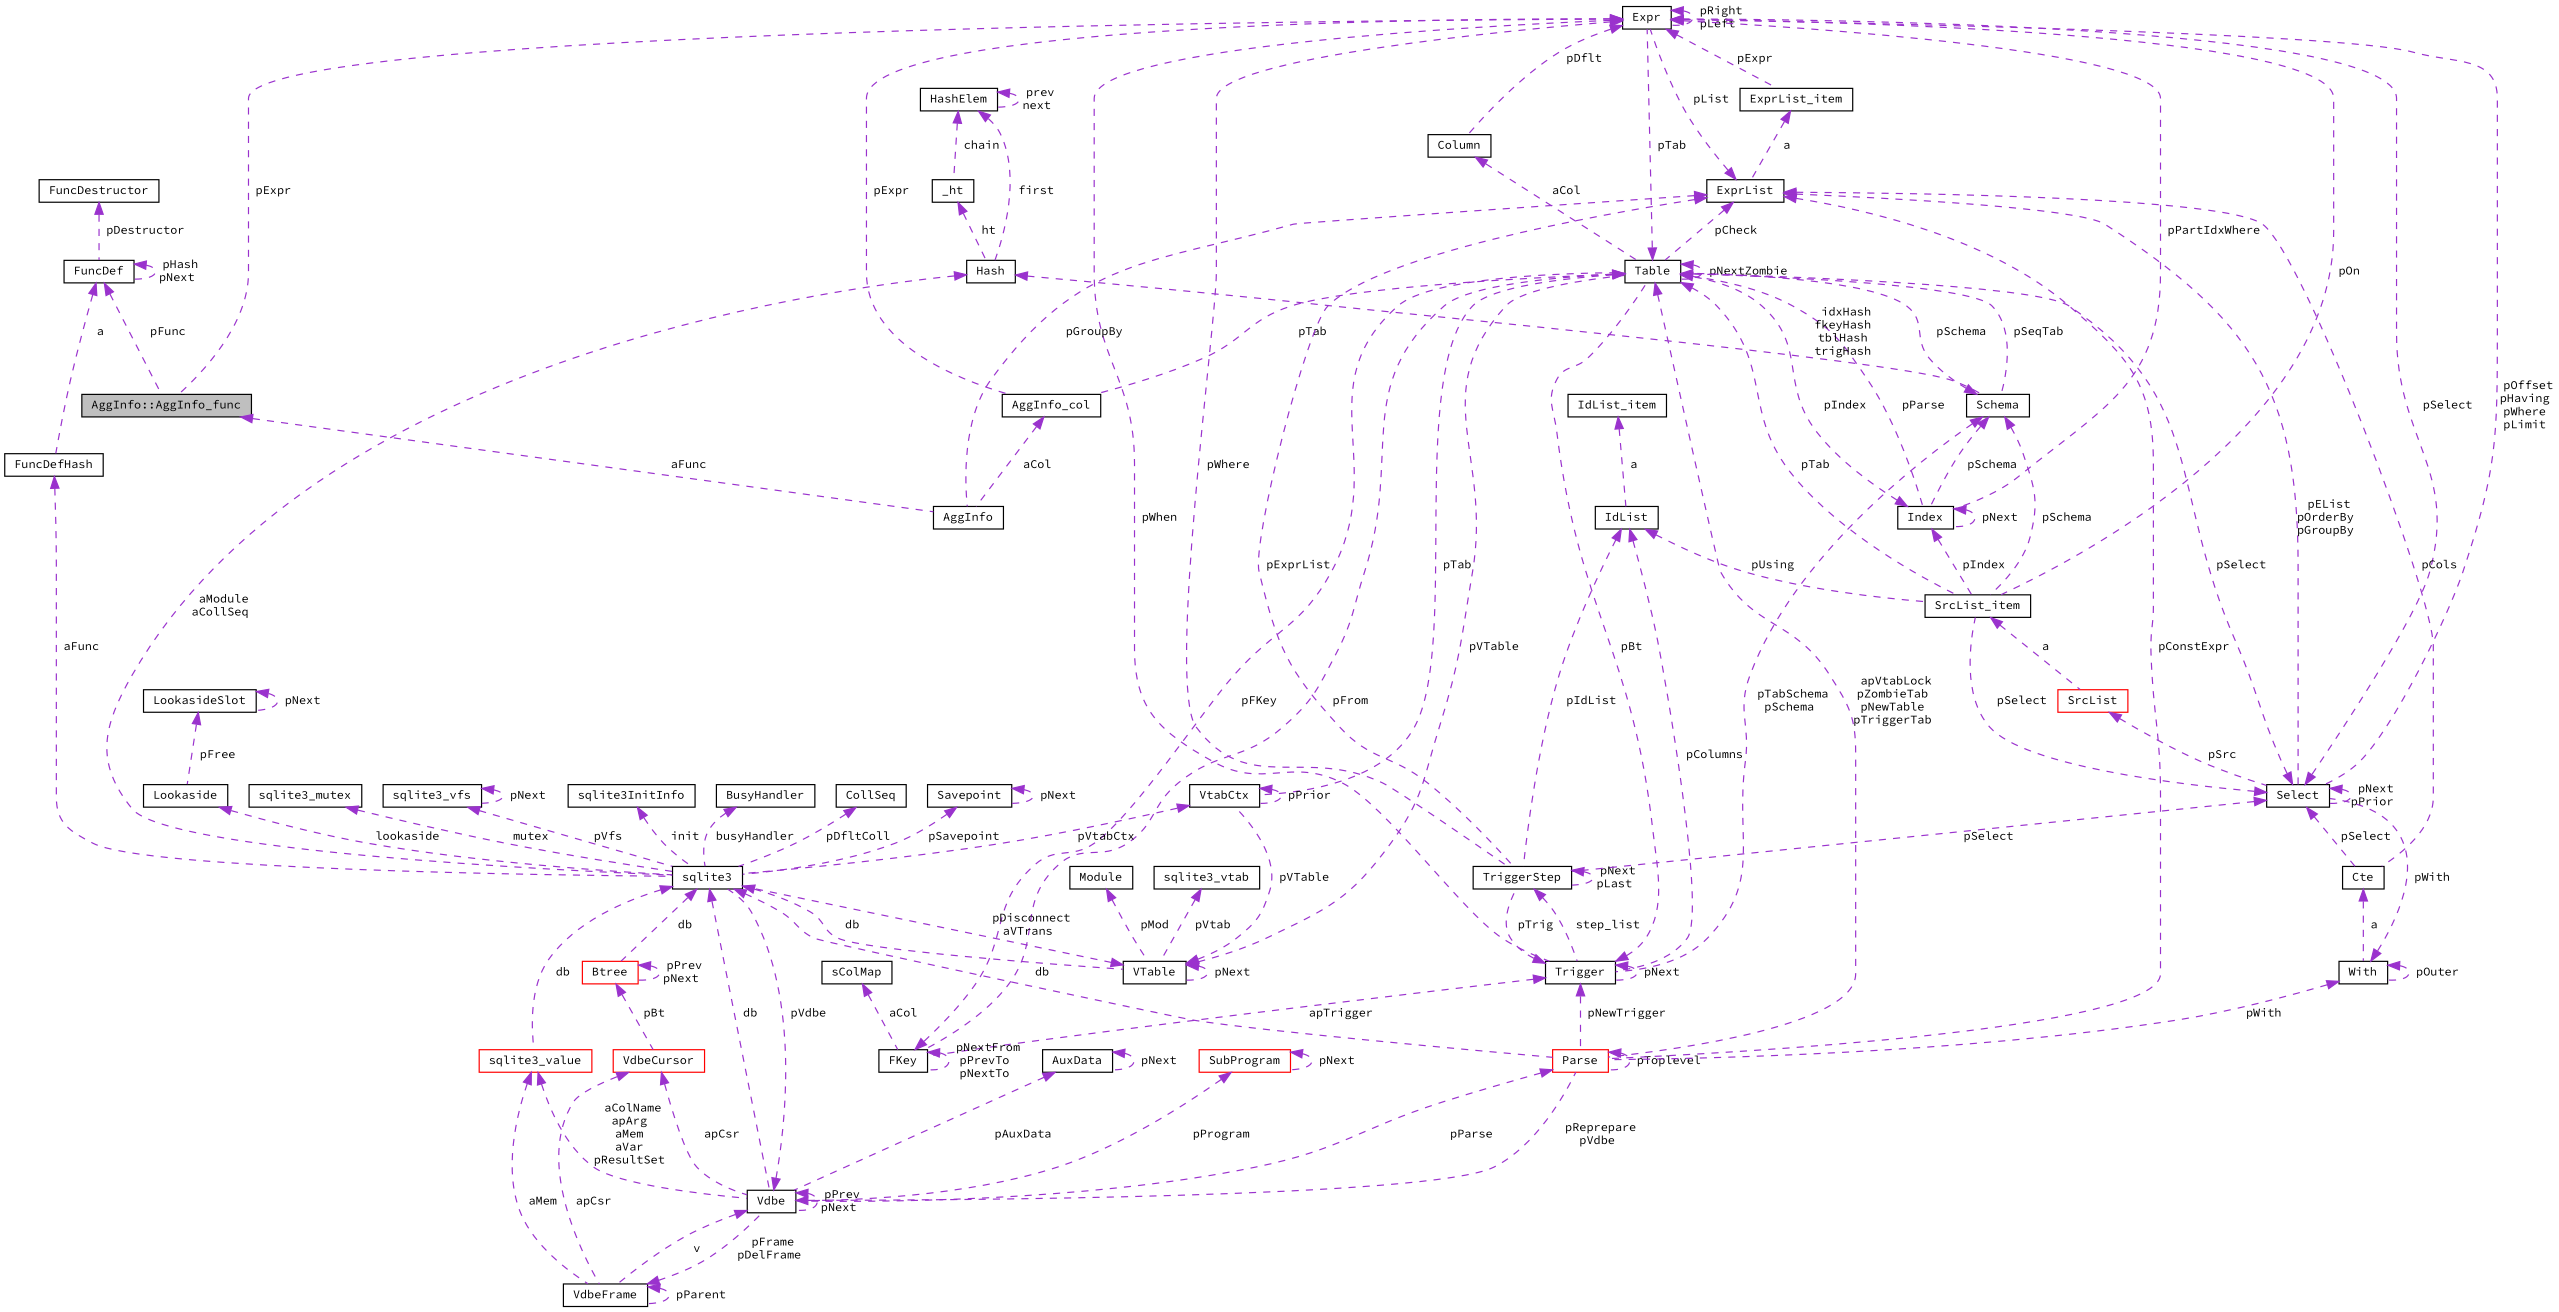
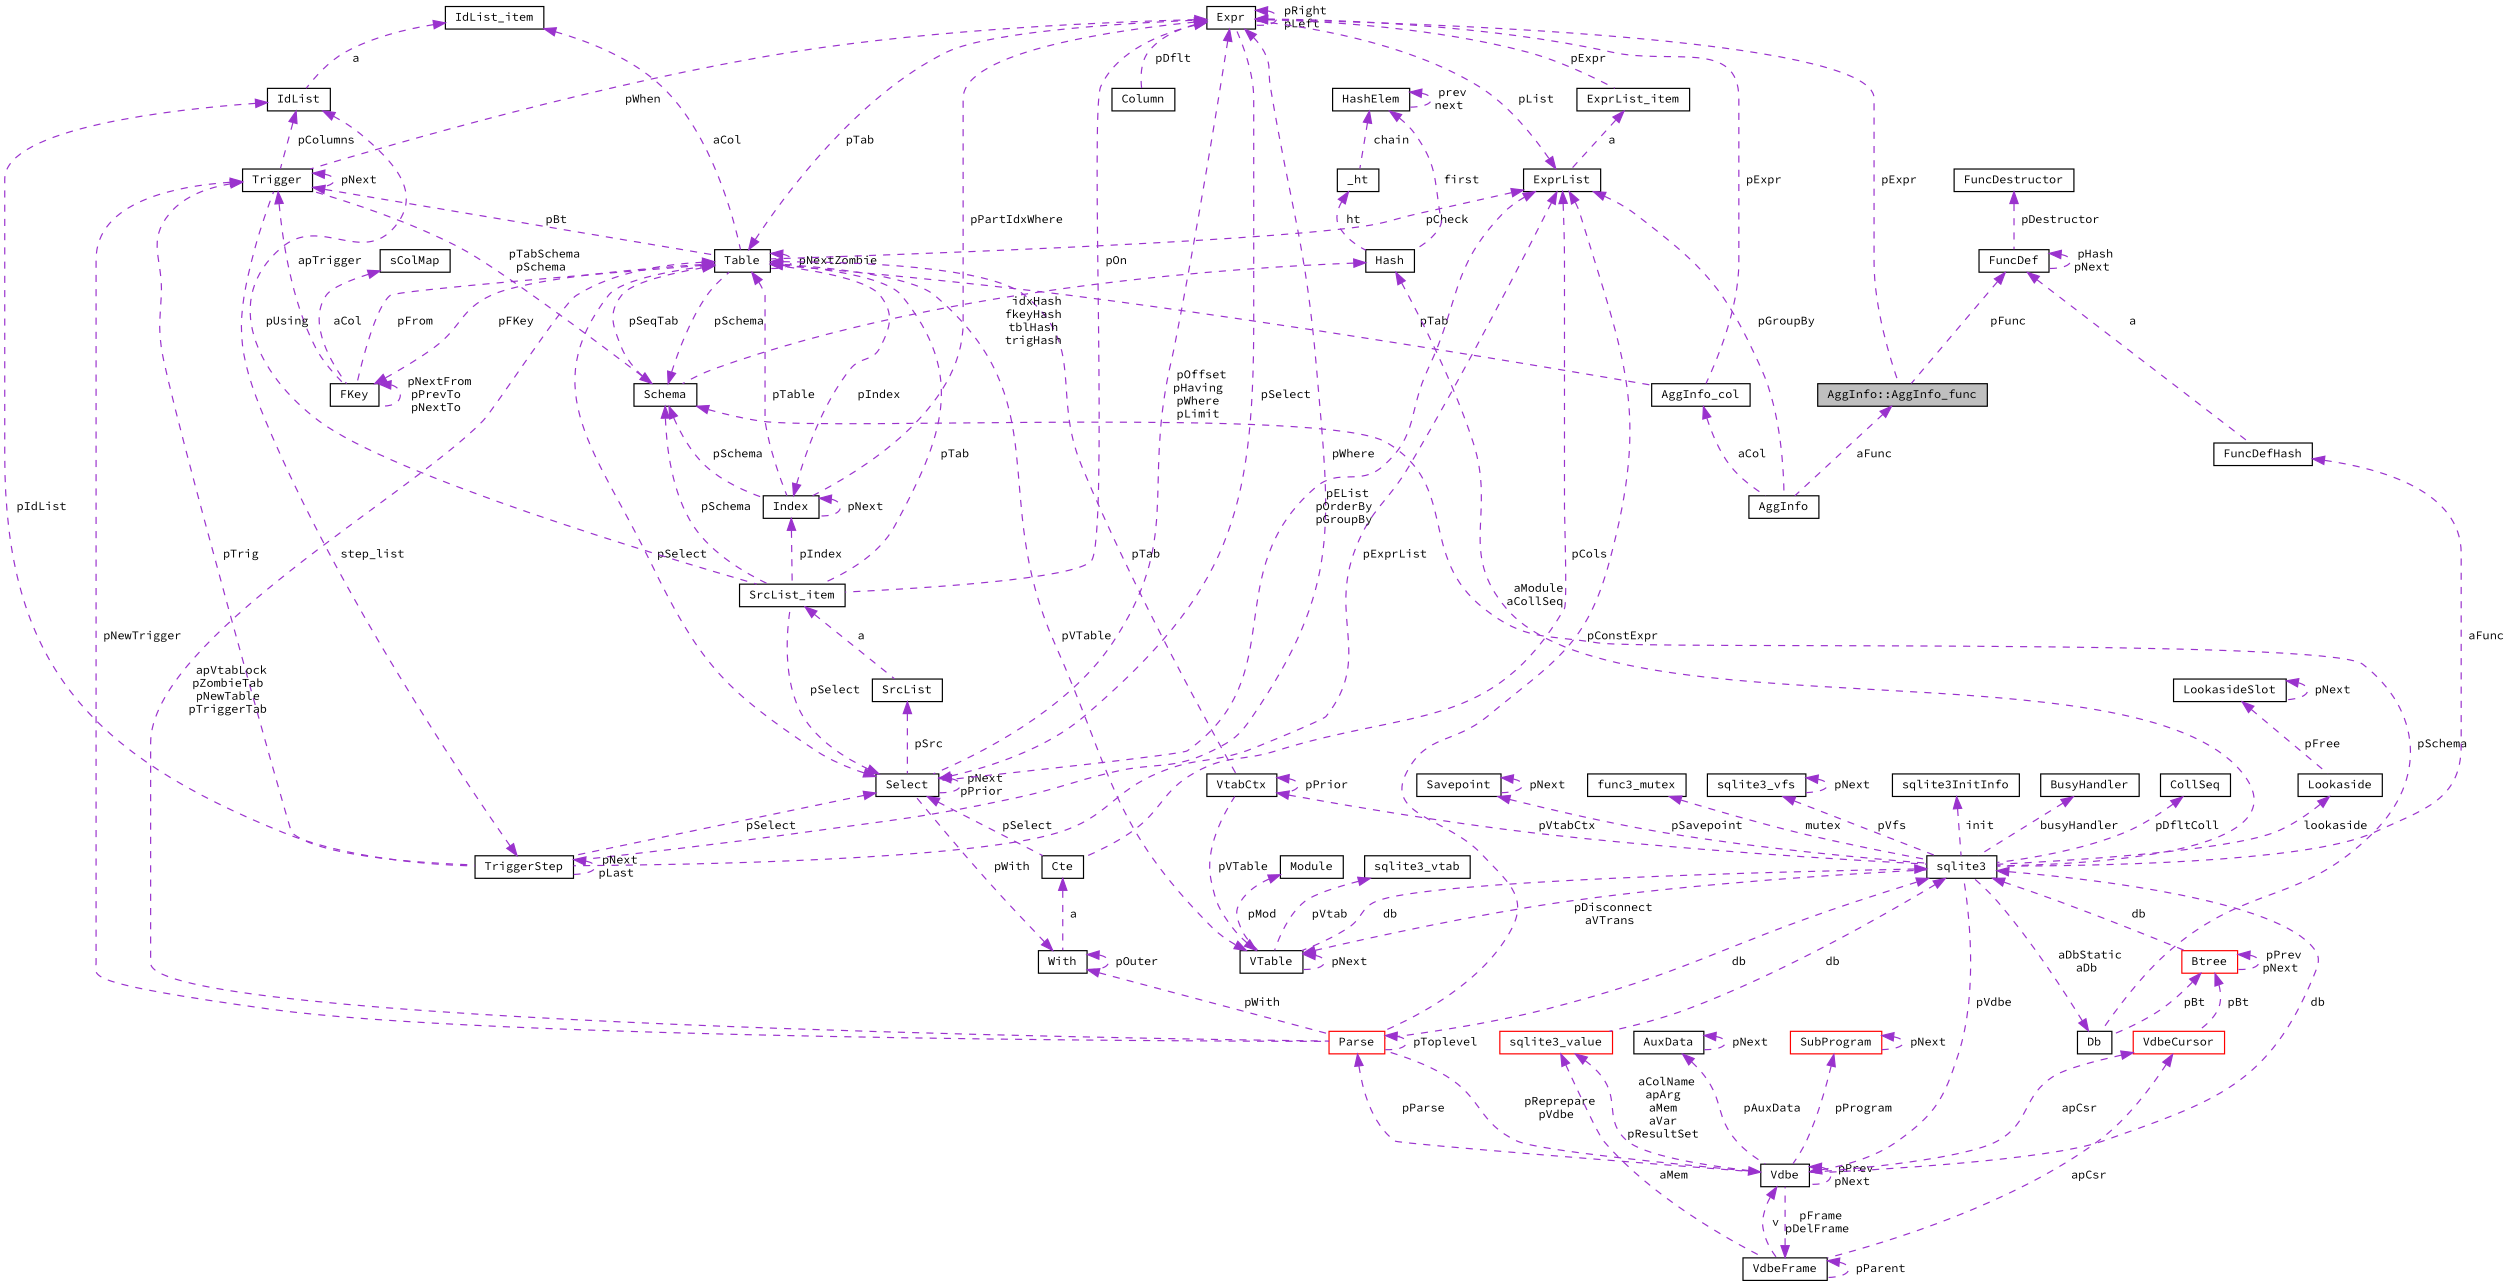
  digraph {
    fontname="Source Code Pro"
    node [color=black fillcolor=white fontname="Source Code Pro" fontsize=10 shape=record style=filled]
    edge [color=darkorchid3 dir=back fontname="Source Code Pro" fontsize=10 labelfontname=Helvetica labelfontsize=10 style=dashed]
    n1 [fillcolor=grey75 fontcolor=black height=0.2 label="AggInfo::AggInfo_func" width=0.4]
    n2 [height=0.2 label=AggInfo width=0.4]
    n3 [height=0.2 label=Expr width=0.4]
    n4 [height=0.2 label=AggInfo_col width=0.4]
    n5 [height=0.2 label=Column width=0.4]
    n6 [height=0.2 label=Trigger width=0.4]
    n7 [height=0.2 label=TriggerStep width=0.4]
    n8 [height=0.2 label=Select width=0.4]
    n9 [height=0.2 label=ExprList_item width=0.4]
    n10 [height=0.2 label=SrcList_item width=0.4]
    n11 [height=0.2 label=Index width=0.4]
    n12 [height=0.2 label=Table width=0.4]
    n13 [height=0.2 label=FKey width=0.4]
    n14 [color=red height=0.2 label=Parse width=0.4]
    n15 [height=0.2 label=Cte width=0.4]
    n16 [height=0.2 label=ExprList width=0.4]
-   n17 [color=red height=0.2 label=SrcList width=0.4]
+   n17 [height=0.2 label=SrcList width=0.4]
    n18 [height=0.2 label=Schema width=0.4]
    n19 [height=0.2 label=VtabCtx width=0.4]
+   n20 [height=0.2 label=Db width=0.4]
    n21 [height=0.2 label=Vdbe width=0.4]
    n22 [height=0.2 label=sqlite3 width=0.4]
    n23 [height=0.2 label=Hash width=0.4]
    n24 [height=0.2 label=VTable width=0.4]
    n25 [color=red height=0.2 label=sqlite3_value width=0.4]
    n26 [color=red height=0.2 label=Btree width=0.4]
    n27 [height=0.2 label=_ht width=0.4]
    n28 [height=0.2 label=HashElem width=0.4]
    n29 [height=0.2 label=sColMap width=0.4]
    n30 [height=0.2 label=IdList width=0.4]
    n31 [height=0.2 label=IdList_item width=0.4]
    n32 [height=0.2 label=With width=0.4]
    n33 [height=0.2 label=VdbeFrame width=0.4]
    n34 [color=red height=0.2 label=VdbeCursor width=0.4]
    n35 [height=0.2 label=AuxData width=0.4]
    n36 [color=red height=0.2 label=SubProgram width=0.4]
    n37 [height=0.2 label=Savepoint width=0.4]
    n38 [height=0.2 label=FuncDefHash width=0.4]
    n39 [height=0.2 label=FuncDef width=0.4]
    n40 [height=0.2 label=FuncDestructor width=0.4]
    n41 [height=0.2 label=Lookaside width=0.4]
    n42 [height=0.2 label=LookasideSlot width=0.4]
-   n43 [height=0.2 label=sqlite3_mutex width=0.4]
+   n43 [height=0.2 label=func3_mutex width=0.4]
    n44 [height=0.2 label=sqlite3_vfs width=0.4]
    n45 [height=0.2 label=sqlite3InitInfo width=0.4]
    n46 [height=0.2 label=BusyHandler width=0.4]
    n47 [height=0.2 label=CollSeq width=0.4]
    n48 [height=0.2 label=Module width=0.4]
    n49 [height=0.2 label=sqlite3_vtab width=0.4]
    n1 -> n2 [label=" aFunc"]
    n3 -> n1 [label=" pExpr"]
    n3 -> n3 [label=" pRight\npLeft"]
    n3 -> n4 [label=" pExpr"]
    n3 -> n5 [label=" pDflt"]
    n3 -> n6 [label=" pWhen"]
    n3 -> n7 [label=" pWhere"]
    n3 -> n8 [label=" pOffset\npHaving\npWhere\npLimit"]
    n3 -> n9 [label=" pExpr"]
    n3 -> n10 [label=" pOn"]
    n3 -> n11 [label=" pPartIdxWhere"]
    n4 -> n2 [label=" aCol"]
-   n5 -> n12 [label=" aCol"]
+   n31 -> n12 [label=" aCol"]
    n6 -> n6 [label=" pNext"]
    n6 -> n7 [label=" pTrig"]
    n6 -> n12 [label=" pBt"]
    n6 -> n13 [label=" apTrigger"]
    n6 -> n14 [label=" pNewTrigger"]
    n7 -> n6 [label=" step_list"]
    n7 -> n7 [label=" pNext\npLast"]
    n8 -> n3 [label=" pSelect"]
    n8 -> n7 [label=" pSelect"]
    n8 -> n8 [label=" pNext\npPrior"]
    n8 -> n10 [label=" pSelect"]
    n8 -> n12 [label=" pSelect"]
    n8 -> n15 [label=" pSelect"]
    n9 -> n16 [label=" a"]
    n10 -> n17 [label=" a"]
    n11 -> n10 [label=" pIndex"]
    n11 -> n11 [label=" pNext"]
    n11 -> n12 [label=" pIndex"]
    n12 -> n3 [label=" pTab"]
    n12 -> n4 [label=" pTab"]
    n12 -> n10 [label=" pTab"]
-   n12 -> n11 [label=" pParse"]
+   n12 -> n11 [label=" pTable"]
    n12 -> n12 [label=" pNextZombie"]
    n12 -> n13 [label=" pFrom"]
    n12 -> n14 [label=" apVtabLock\npZombieTab\npNewTable\npTriggerTab"]
    n12 -> n18 [label=" pSeqTab"]
    n12 -> n19 [label=" pTab"]
    n13 -> n12 [label=" pFKey"]
    n13 -> n13 [label=" pNextFrom\npPrevTo\npNextTo"]
    n14 -> n14 [label=" pToplevel"]
    n14 -> n21 [label=" pParse"]
    n15 -> n32 [label=" a"]
    n16 -> n2 [label=" pGroupBy"]
    n16 -> n3 [label=" pList"]
    n16 -> n7 [label=" pExprList"]
    n16 -> n8 [label=" pEList\npOrderBy\npGroupBy"]
    n16 -> n12 [label=" pCheck"]
    n16 -> n14 [label=" pConstExpr"]
    n16 -> n15 [label=" pCols"]
    n17 -> n8 [label=" pSrc"]
    n18 -> n6 [label=" pTabSchema\npSchema"]
    n18 -> n10 [label=" pSchema"]
    n18 -> n11 [label=" pSchema"]
    n18 -> n12 [label=" pSchema"]
+   n18 -> n20 [label=" pSchema"]
    n19 -> n19 [label=" pPrior"]
    n19 -> n22 [label=" pVtabCtx"]
+   n20 -> n22 [label=" aDbStatic\naDb"]
    n21 -> n14 [label=" pReprepare\npVdbe"]
    n21 -> n21 [label=" pPrev\npNext"]
    n21 -> n22 [label=" pVdbe"]
    n21 -> n33 [label=" v"]
    n22 -> n14 [label=" db"]
    n22 -> n21 [label=" db"]
    n22 -> n24 [label=" db"]
    n22 -> n25 [label=" db"]
    n22 -> n26 [label=" db"]
    n23 -> n18 [label=" idxHash\nfkeyHash\ntblHash\ntrigHash"]
    n23 -> n22 [label=" aModule\naCollSeq"]
    n24 -> n12 [label=" pVTable"]
    n24 -> n19 [label=" pVTable"]
    n24 -> n22 [label=" pDisconnect\naVTrans"]
    n24 -> n24 [label=" pNext"]
    n25 -> n21 [label=" aColName\napArg\naMem\naVar\npResultSet"]
    n25 -> n33 [label=" aMem"]
+   n26 -> n20 [label=" pBt"]
    n26 -> n26 [label=" pPrev\npNext"]
    n26 -> n34 [label=" pBt"]
    n27 -> n23 [label=" ht"]
    n28 -> n23 [label=" first"]
    n28 -> n27 [label=" chain"]
    n28 -> n28 [label=" prev\nnext"]
    n29 -> n13 [label=" aCol"]
    n30 -> n6 [label=" pColumns"]
    n30 -> n7 [label=" pIdList"]
    n30 -> n10 [label=" pUsing"]
    n31 -> n30 [label=" a"]
    n32 -> n8 [label=" pWith"]
    n32 -> n14 [label=" pWith"]
    n32 -> n32 [label=" pOuter"]
    n33 -> n21 [label=" pFrame\npDelFrame"]
    n33 -> n33 [label=" pParent"]
    n34 -> n21 [label=" apCsr"]
    n34 -> n33 [label=" apCsr"]
    n35 -> n21 [label=" pAuxData"]
    n35 -> n35 [label=" pNext"]
    n36 -> n21 [label=" pProgram"]
    n36 -> n36 [label=" pNext"]
    n37 -> n22 [label=" pSavepoint"]
    n37 -> n37 [label=" pNext"]
    n38 -> n22 [label=" aFunc"]
    n39 -> n1 [label=" pFunc"]
    n39 -> n38 [label=" a"]
    n39 -> n39 [label=" pHash\npNext"]
    n40 -> n39 [label=" pDestructor"]
    n41 -> n22 [label=" lookaside"]
    n42 -> n41 [label=" pFree"]
    n42 -> n42 [label=" pNext"]
    n43 -> n22 [label=" mutex"]
    n44 -> n22 [label=" pVfs"]
    n44 -> n44 [label=" pNext"]
    n45 -> n22 [label=" init"]
    n46 -> n22 [label=" busyHandler"]
    n47 -> n22 [label=" pDfltColl"]
    n48 -> n24 [label=" pMod"]
    n49 -> n24 [label=" pVtab"]
  }
